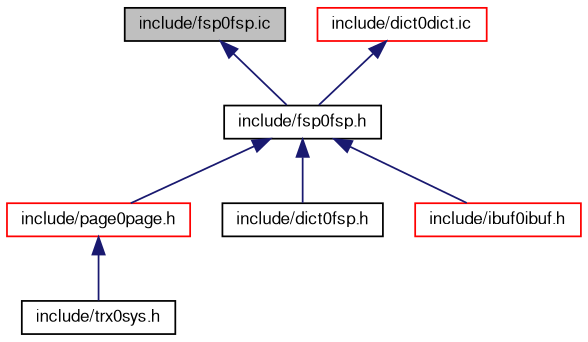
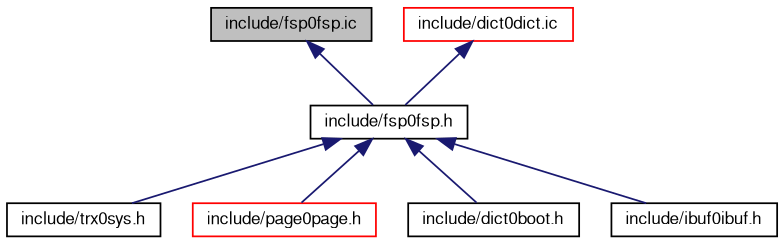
  digraph {
    node [color=black fontname=FreeSans fontsize=10 shape=record]
    edge [color=midnightblue dir=back fontname=FreeSans fontsize=10 labelfontname=FreeSans labelfontsize=10 style=solid]
    n1 [fillcolor=grey75 fontcolor=black height=0.2 label="include/fsp0fsp.ic" style=filled width=0.4]
    n2 [height=0.2 label="include/fsp0fsp.h" width=0.4]
    n3 [height=0.2 label="include/trx0sys.h" width=0.4]
    n4 [color=red height=0.2 label="include/page0page.h" width=0.4]
-   n5 [height=0.2 label="include/dict0fsp.h" width=0.4]
-   n6 [color=red height=0.2 label="include/ibuf0ibuf.h" width=0.4]
+   n5 [height=0.2 label="include/dict0boot.h" width=0.4]
+   n6 [height=0.2 label="include/ibuf0ibuf.h" width=0.4]
    n7 [color=red height=0.2 label="include/dict0dict.ic" width=0.4]
    n1 -> n2
-   n4 -> n3
+   n2 -> n3
    n2 -> n4
    n2 -> n5
    n2 -> n6
    n7 -> n2
  }
